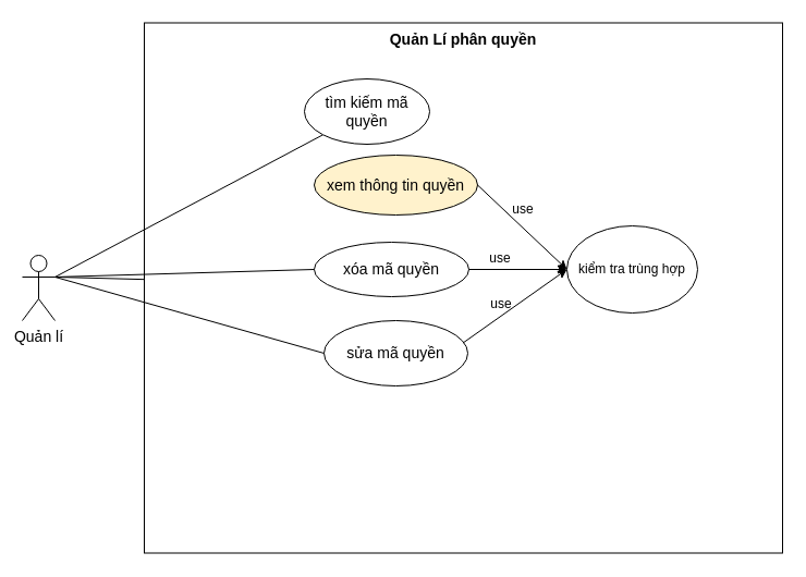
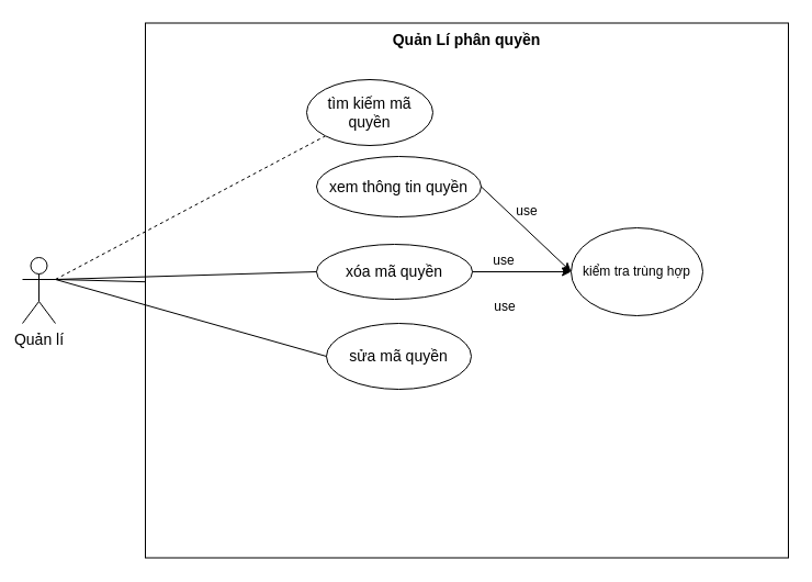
  <mxCell id="0" />
  <mxCell id="1" parent="0" />
  <mxCell id="2" value="Quản Lí phân quyền" style="shape=rect;html=1;verticalAlign=top;fontStyle=1;whiteSpace=wrap;align=center;fontSize=14;" parent="1" vertex="1"><mxGeometry x="132" y="20.5" width="586" height="487" as="geometry" /></mxCell>
  <mxCell id="3" value="Quản lí" style="shape=umlActor;verticalLabelPosition=bottom;verticalAlign=top;html=1;outlineConnect=0;fontSize=14;" parent="1" vertex="1"><mxGeometry x="20" y="234" width="30" height="60" as="geometry" /></mxCell>
- <mxCell id="4" value="" style="endArrow=none;html=1;rounded=0;fontSize=14;exitX=1;exitY=0.333;exitDx=0;exitDy=0;exitPerimeter=0;entryX=0;entryY=1;entryDx=0;entryDy=0;" parent="1" source="3" target="8" edge="1"><mxGeometry width="50" height="50" relative="1" as="geometry"><mxPoint x="558" y="391" as="sourcePoint" /><mxPoint x="200" y="264" as="targetPoint" /></mxGeometry></mxCell>
- <mxCell id="5" value="xem thông tin quyền" style="ellipse;whiteSpace=wrap;html=1;fontSize=14;fillColor=#fff2cc;" parent="1" vertex="1"><mxGeometry x="288" y="142" width="150" height="55" as="geometry" /></mxCell>
+ <mxCell id="4" value="" style="endArrow=none;html=1;rounded=0;fontSize=14;exitX=1;exitY=0.333;exitDx=0;exitDy=0;exitPerimeter=0;entryX=0;entryY=1;entryDx=0;entryDy=0;dashed=1;" parent="1" source="3" target="8" edge="1"><mxGeometry width="50" height="50" relative="1" as="geometry"><mxPoint x="558" y="391" as="sourcePoint" /><mxPoint x="200" y="264" as="targetPoint" /></mxGeometry></mxCell>
+ <mxCell id="5" value="xem thông tin quyền" style="ellipse;whiteSpace=wrap;html=1;fontSize=14;" parent="1" vertex="1"><mxGeometry x="288" y="142" width="150" height="55" as="geometry" /></mxCell>
  <mxCell id="6" value="sửa mã quyền" style="ellipse;whiteSpace=wrap;html=1;fontSize=14;" parent="1" vertex="1"><mxGeometry x="297" y="294" width="132" height="60" as="geometry" /></mxCell>
  <mxCell id="7" value="xóa mã quyền" style="ellipse;whiteSpace=wrap;html=1;fontSize=14;" parent="1" vertex="1"><mxGeometry x="288" y="222" width="142" height="50" as="geometry" /></mxCell>
  <mxCell id="8" value="tìm kiếm mã quyền" style="ellipse;whiteSpace=wrap;html=1;fontSize=14;" parent="1" vertex="1"><mxGeometry x="279" y="72" width="115" height="60" as="geometry" /></mxCell>
  <mxCell id="9" value="" style="endArrow=none;html=1;rounded=0;exitX=1;exitY=0.333;exitDx=0;exitDy=0;exitPerimeter=0;" parent="1" source="3" target="2" edge="1"><mxGeometry width="50" height="50" relative="1" as="geometry"><mxPoint x="270" y="212" as="sourcePoint" /><mxPoint x="320" y="162" as="targetPoint" /></mxGeometry></mxCell>
  <mxCell id="10" value="" style="endArrow=none;html=1;rounded=0;exitX=1;exitY=0.333;exitDx=0;exitDy=0;exitPerimeter=0;entryX=0;entryY=0.5;entryDx=0;entryDy=0;" parent="1" source="3" target="7" edge="1"><mxGeometry width="50" height="50" relative="1" as="geometry"><mxPoint x="270" y="212" as="sourcePoint" /><mxPoint x="320" y="162" as="targetPoint" /></mxGeometry></mxCell>
  <mxCell id="11" value="" style="endArrow=none;html=1;rounded=0;exitX=1;exitY=0.333;exitDx=0;exitDy=0;exitPerimeter=0;entryX=0;entryY=0.5;entryDx=0;entryDy=0;" parent="1" source="3" target="6" edge="1"><mxGeometry width="50" height="50" relative="1" as="geometry"><mxPoint x="270" y="212" as="sourcePoint" /><mxPoint x="320" y="162" as="targetPoint" /></mxGeometry></mxCell>
  <mxCell id="12" value="kiểm tra trùng hợp" style="ellipse;whiteSpace=wrap;html=1;" parent="1" vertex="1"><mxGeometry x="520" y="207" width="120" height="80" as="geometry" /></mxCell>
  <mxCell id="13" value="" style="endArrow=classic;html=1;rounded=0;entryX=0;entryY=0.5;entryDx=0;entryDy=0;exitX=1;exitY=0.5;exitDx=0;exitDy=0;" parent="1" source="5" target="12" edge="1"><mxGeometry width="50" height="50" relative="1" as="geometry"><mxPoint x="270" y="352" as="sourcePoint" /><mxPoint x="320" y="302" as="targetPoint" /></mxGeometry></mxCell>
  <mxCell id="14" value="" style="endArrow=classic;html=1;rounded=0;entryX=0;entryY=0.5;entryDx=0;entryDy=0;exitX=1;exitY=0.5;exitDx=0;exitDy=0;" parent="1" source="7" target="12" edge="1"><mxGeometry width="50" height="50" relative="1" as="geometry"><mxPoint x="270" y="352" as="sourcePoint" /><mxPoint x="320" y="302" as="targetPoint" /></mxGeometry></mxCell>
- <mxCell id="15" value="" style="endArrow=classic;html=1;rounded=0;entryX=0;entryY=0.5;entryDx=0;entryDy=0;exitX=0.968;exitY=0.34;exitDx=0;exitDy=0;exitPerimeter=0;" parent="1" source="6" target="12" edge="1"><mxGeometry width="50" height="50" relative="1" as="geometry"><mxPoint x="270" y="352" as="sourcePoint" /><mxPoint x="320" y="302" as="targetPoint" /></mxGeometry></mxCell>
  <mxCell id="16" value="use" style="text;html=1;strokeColor=none;fillColor=none;align=center;verticalAlign=middle;whiteSpace=wrap;rounded=0;" parent="1" vertex="1"><mxGeometry x="450" y="177" width="60" height="30" as="geometry" /></mxCell>
  <mxCell id="17" value="use" style="text;html=1;strokeColor=none;fillColor=none;align=center;verticalAlign=middle;whiteSpace=wrap;rounded=0;" parent="1" vertex="1"><mxGeometry x="429" y="222" width="60" height="30" as="geometry" /></mxCell>
  <mxCell id="18" value="use" style="text;html=1;strokeColor=none;fillColor=none;align=center;verticalAlign=middle;whiteSpace=wrap;rounded=0;" parent="1" vertex="1"><mxGeometry x="430" y="264" width="60" height="30" as="geometry" /></mxCell>
